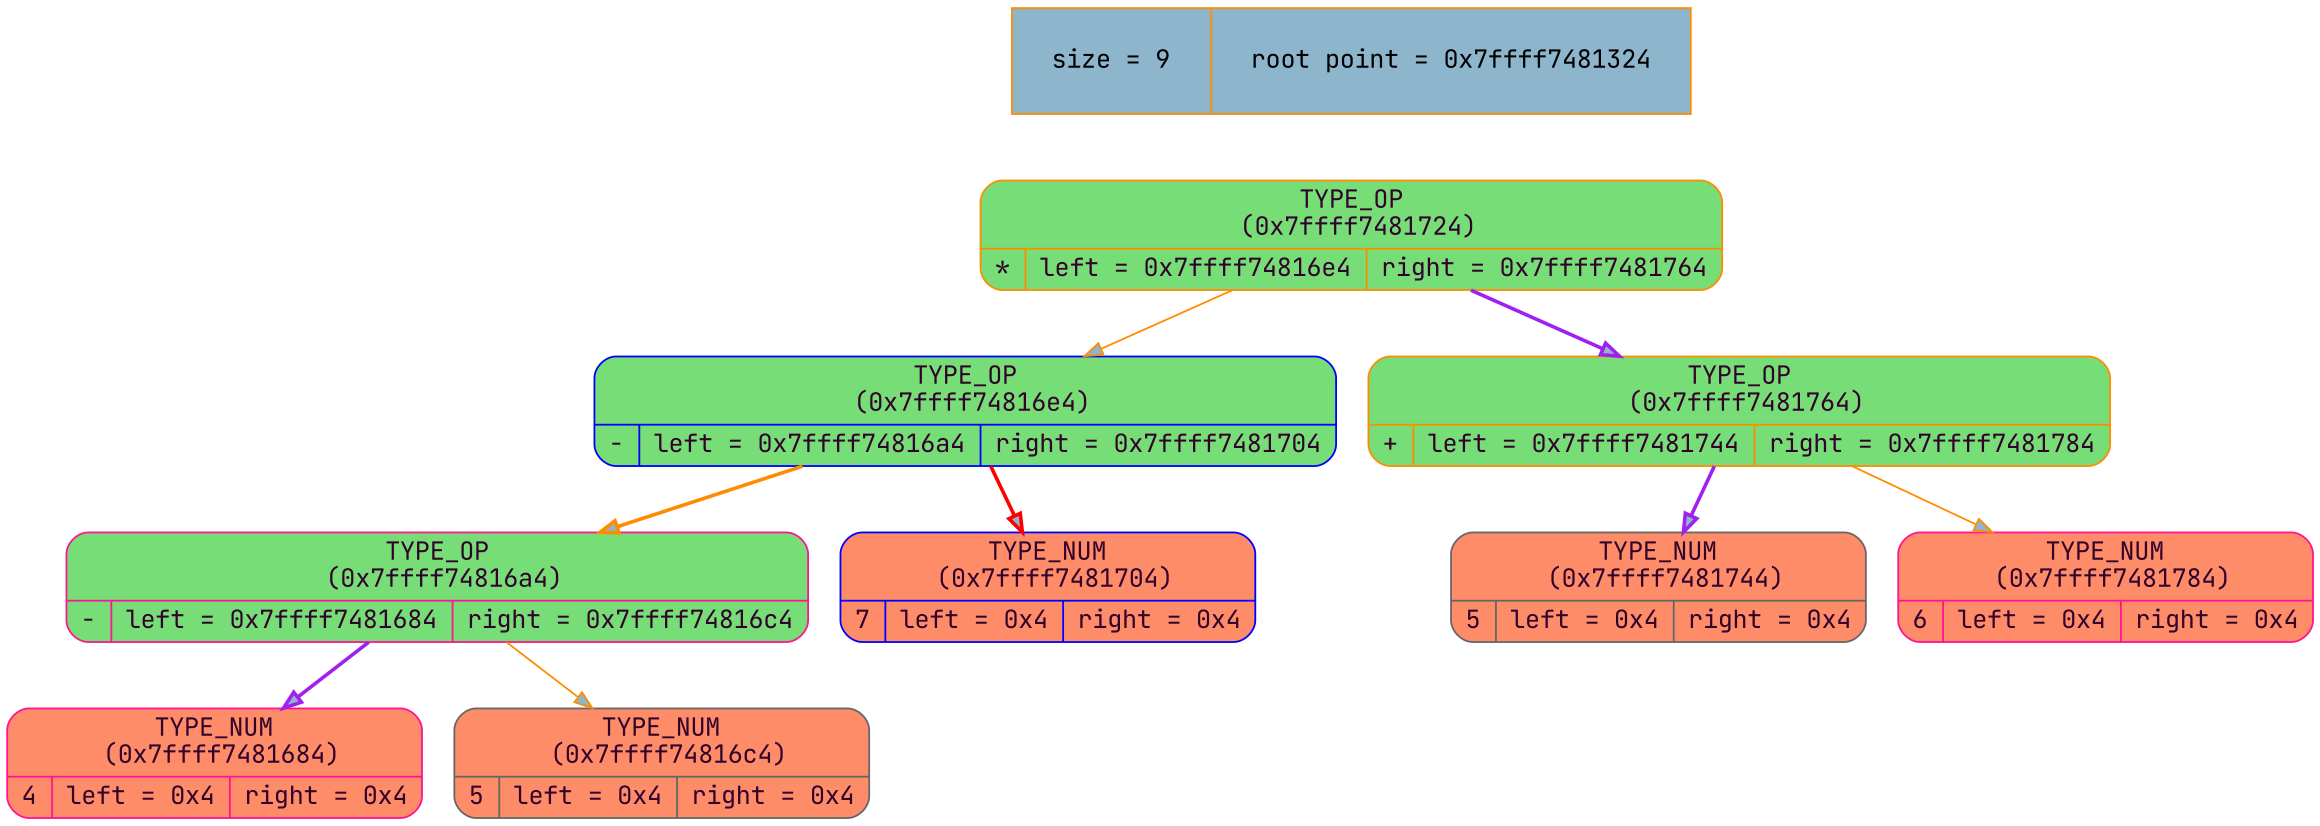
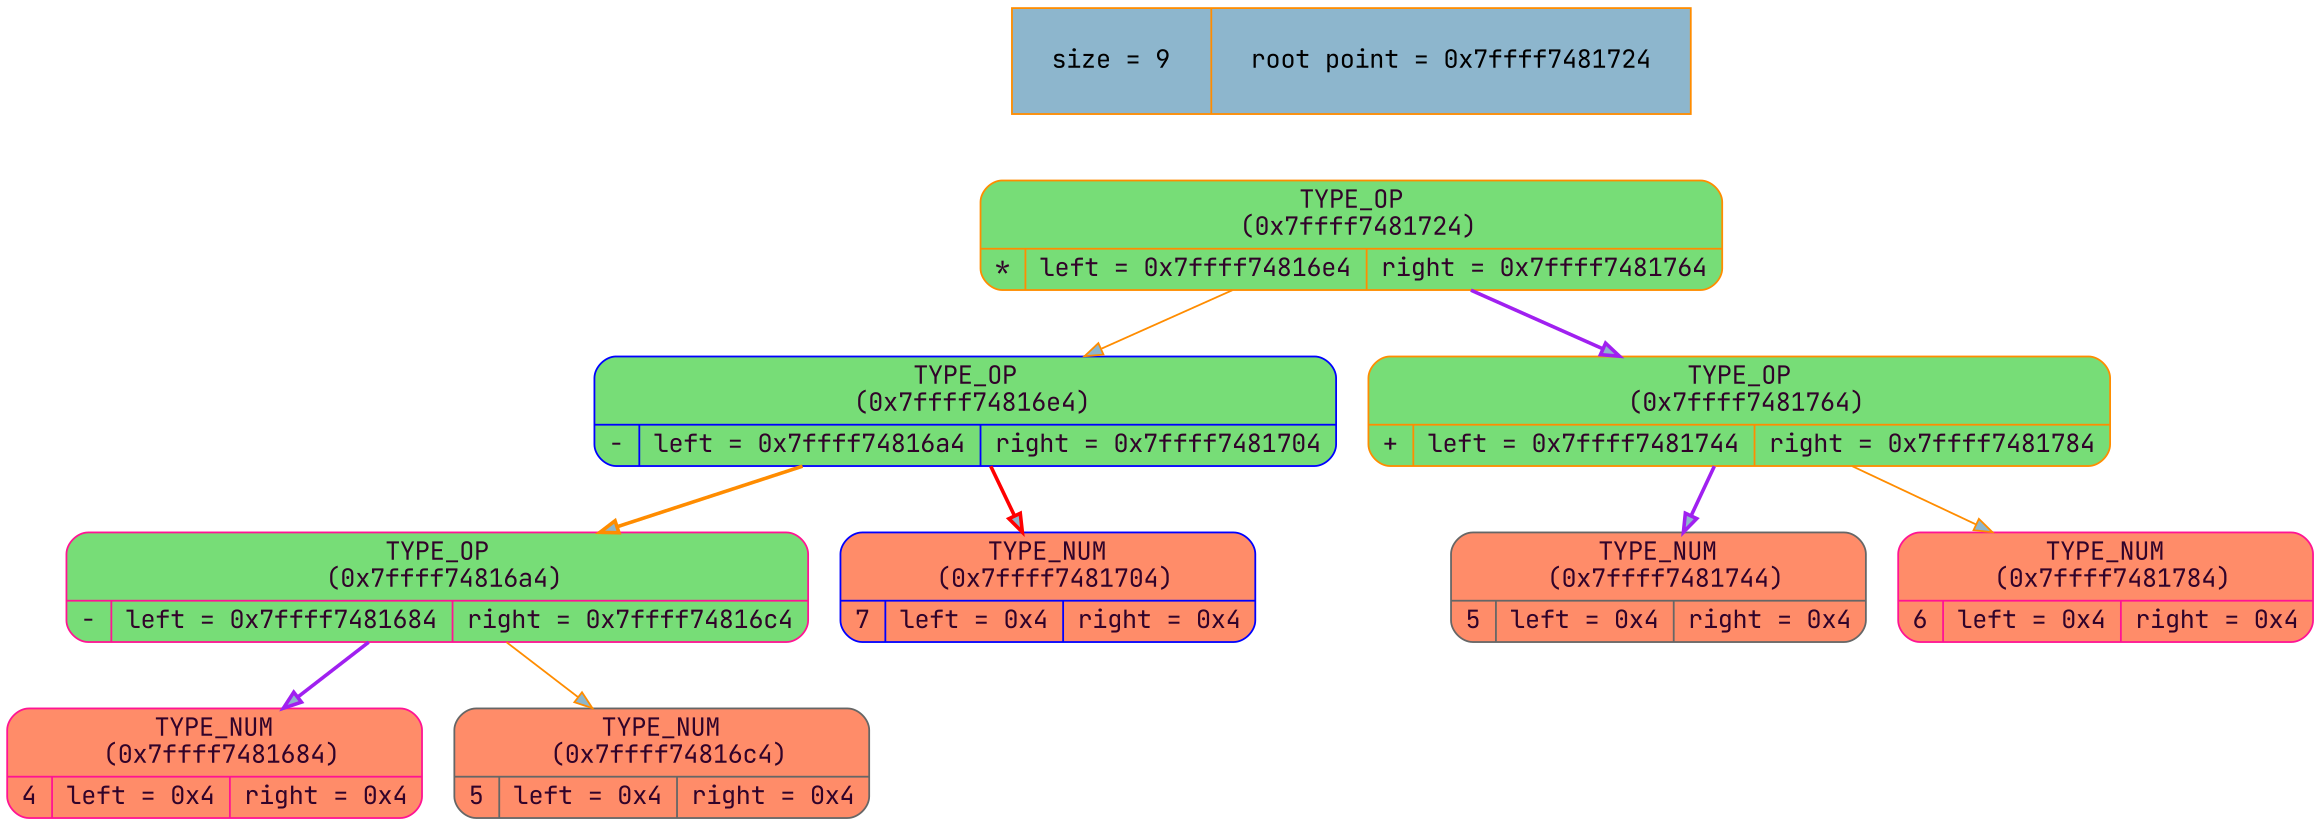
  digraph {
    splines=true
    fontname="JetBrains Mono"
    node [fillcolor="#FF8C69" shape=Mrecord style=filled color=darkorange fontname="JetBrains Mono" fontcolor="#31032A"]
    edge [color=darkorange constraint=true fillcolor="#8DB6CD" fontname="JetBrains Mono" style=bold]
-   n1 [fillcolor="#8DB6CD" label=" size = 9 | root point = 0x7ffff7481324" margin="0.3*0.3" shape=record fontcolor=""]
+   n1 [fillcolor="#8DB6CD" label=" size = 9 | root point = 0x7ffff7481724" margin="0.3*0.3" shape=record fontcolor=""]
    n2 [fillcolor="#77DD77" label="{TYPE_OP\n (0x7ffff7481724)| {* |left = 0x7ffff74816e4 |right = 0x7ffff7481764}}"]
    n3 [color=blue fillcolor="#77DD77" label="{TYPE_OP\n (0x7ffff74816e4)| {- |left = 0x7ffff74816a4 |right = 0x7ffff7481704}}"]
    n4 [fillcolor="#77DD77" label="{TYPE_OP\n (0x7ffff7481764)| {+ |left = 0x7ffff7481744 |right = 0x7ffff7481784}}"]
    n5 [color=deeppink fillcolor="#77DD77" label="{TYPE_OP\n (0x7ffff74816a4)| {- |left = 0x7ffff7481684 |right = 0x7ffff74816c4}}"]
    n6 [color=blue label="{TYPE_NUM\n (0x7ffff7481704)| {7 |left = 0x4 |right = 0x4}}"]
    n7 [color=deeppink label="{TYPE_NUM\n (0x7ffff7481684)| {4 |left = 0x4 |right = 0x4}}"]
    n8 [color=gray40 label="{TYPE_NUM\n (0x7ffff74816c4)| {5 |left = 0x4 |right = 0x4}}"]
    n9 [color=gray40 label="{TYPE_NUM\n (0x7ffff7481744)| {5 |left = 0x4 |right = 0x4}}"]
    n10 [color=deeppink label="{TYPE_NUM\n (0x7ffff7481784)| {6 |left = 0x4 |right = 0x4}}"]
    subgraph sub_1 {
      rank=source
      n1
    }
    n2 -> n3 [style=solid]
    n2 -> n4 [color=purple]
    n3 -> n5
    n3 -> n6 [color=red]
    n4 -> n9 [color=purple]
    n4 -> n10 [style=solid]
    n5 -> n7 [color=purple]
    n5 -> n8 [style=solid]
  }
